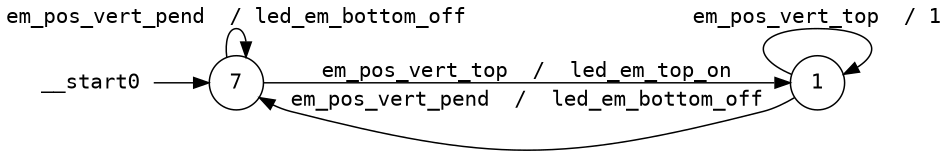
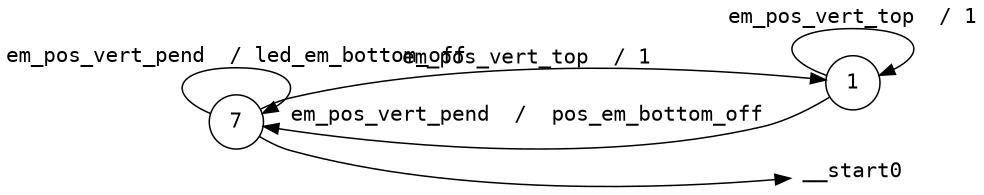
  digraph {
    fontname="DejaVu Sans Mono"
    rankdir=LR
    node [fontname="DejaVu Sans Mono" shape=circle]
    edge [fontname="DejaVu Sans Mono"]
    n1 [label=7]
    n2 [label=1]
    __start0 [height=0 shape=none width=0]
    n1 -> n1 [label="em_pos_vert_pend  / led_em_bottom_off"]
-   n1 -> n2 [label="em_pos_vert_top  /  led_em_top_on"]
-   n2 -> n1 [label="em_pos_vert_pend  /  led_em_bottom_off"]
+   n1 -> n2 [label="em_pos_vert_top  / 1"]
+   n2 -> n1 [label="em_pos_vert_pend  /  pos_em_bottom_off"]
    n2 -> n2 [label="em_pos_vert_top  / 1"]
-   __start0 -> n1
+   n1 -> __start0
  }
